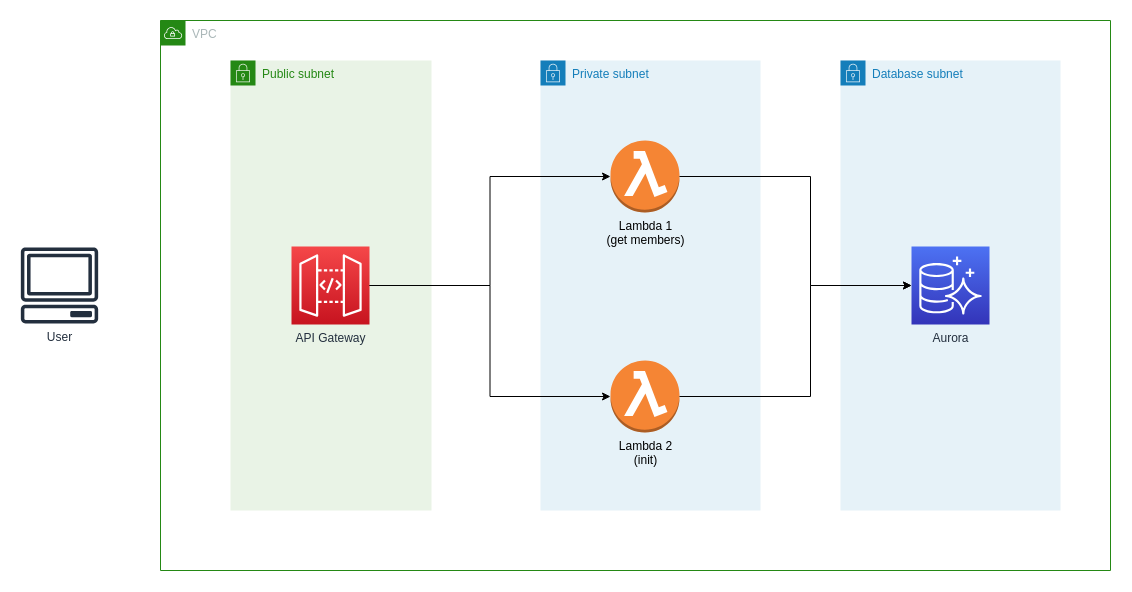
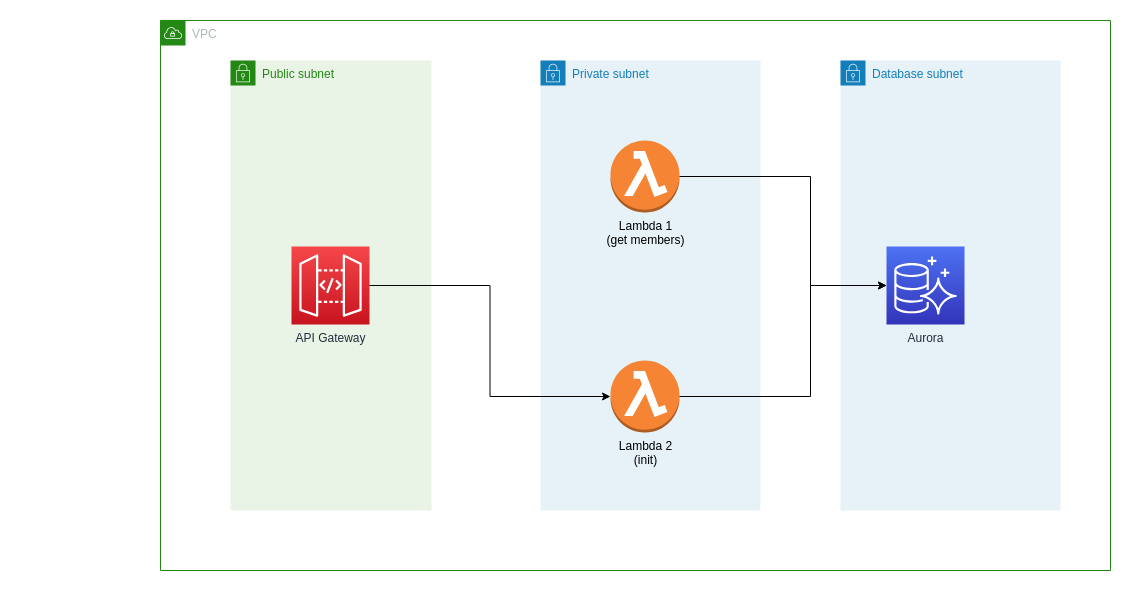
  <mxCell id="0" />
  <mxCell id="1" parent="0" />
  <mxCell id="2" value="VPC" style="points=[[0,0],[0.25,0],[0.5,0],[0.75,0],[1,0],[1,0.25],[1,0.5],[1,0.75],[1,1],[0.75,1],[0.5,1],[0.25,1],[0,1],[0,0.75],[0,0.5],[0,0.25]];outlineConnect=0;gradientColor=none;html=1;whiteSpace=wrap;fontSize=12;fontStyle=0;shape=mxgraph.aws4.group;grIcon=mxgraph.aws4.group_vpc;strokeColor=#248814;fillColor=none;verticalAlign=top;align=left;spacingLeft=30;fontColor=#AAB7B8;dashed=0;" parent="1" vertex="1"><mxGeometry x="160" y="20" width="950" height="550" as="geometry" /></mxCell>
  <mxCell id="3" value="Public subnet" style="points=[[0,0],[0.25,0],[0.5,0],[0.75,0],[1,0],[1,0.25],[1,0.5],[1,0.75],[1,1],[0.75,1],[0.5,1],[0.25,1],[0,1],[0,0.75],[0,0.5],[0,0.25]];outlineConnect=0;gradientColor=none;html=1;whiteSpace=wrap;fontSize=12;fontStyle=0;shape=mxgraph.aws4.group;grIcon=mxgraph.aws4.group_security_group;grStroke=0;strokeColor=#248814;fillColor=#E9F3E6;verticalAlign=top;align=left;spacingLeft=30;fontColor=#248814;dashed=0;" parent="1" vertex="1"><mxGeometry x="230" y="60" width="201" height="450" as="geometry" /></mxCell>
  <mxCell id="4" value="API Gateway" style="points=[[0,0,0],[0.25,0,0],[0.5,0,0],[0.75,0,0],[1,0,0],[0,1,0],[0.25,1,0],[0.5,1,0],[0.75,1,0],[1,1,0],[0,0.25,0],[0,0.5,0],[0,0.75,0],[1,0.25,0],[1,0.5,0],[1,0.75,0]];outlineConnect=0;fontColor=#232F3E;gradientColor=#F54749;gradientDirection=north;fillColor=#C7131F;strokeColor=#ffffff;dashed=0;verticalLabelPosition=bottom;verticalAlign=top;align=center;html=1;fontSize=12;fontStyle=0;aspect=fixed;shape=mxgraph.aws4.resourceIcon;resIcon=mxgraph.aws4.api_gateway;" parent="1" vertex="1"><mxGeometry x="291" y="246" width="78" height="78" as="geometry" /></mxCell>
- <mxCell id="5" value="User" style="outlineConnect=0;fontColor=#232F3E;gradientColor=none;fillColor=#232F3E;strokeColor=none;dashed=0;verticalLabelPosition=bottom;verticalAlign=top;align=center;html=1;fontSize=12;fontStyle=0;aspect=fixed;pointerEvents=1;shape=mxgraph.aws4.client;" parent="1" vertex="1"><mxGeometry x="20" y="247" width="78" height="76" as="geometry" /></mxCell>
  <mxCell id="6" value="Private subnet" style="points=[[0,0],[0.25,0],[0.5,0],[0.75,0],[1,0],[1,0.25],[1,0.5],[1,0.75],[1,1],[0.75,1],[0.5,1],[0.25,1],[0,1],[0,0.75],[0,0.5],[0,0.25]];outlineConnect=0;gradientColor=none;html=1;whiteSpace=wrap;fontSize=12;fontStyle=0;shape=mxgraph.aws4.group;grIcon=mxgraph.aws4.group_security_group;grStroke=0;strokeColor=#147EBA;fillColor=#E6F2F8;verticalAlign=top;align=left;spacingLeft=30;fontColor=#147EBA;dashed=0;" parent="1" vertex="1"><mxGeometry x="540" y="60" width="220" height="450" as="geometry" /></mxCell>
  <mxCell id="7" value="&lt;div&gt;Lambda 2&lt;br&gt;&lt;/div&gt;&lt;div&gt;(init)&lt;/div&gt;" style="outlineConnect=0;dashed=0;verticalLabelPosition=bottom;verticalAlign=top;align=center;html=1;shape=mxgraph.aws3.lambda_function;fillColor=#F58534;gradientColor=none;" parent="1" vertex="1"><mxGeometry x="610" y="360" width="69" height="72" as="geometry" /></mxCell>
  <mxCell id="8" value="&lt;div&gt;Lambda 1&lt;br&gt;&lt;/div&gt;&lt;div&gt;(get members)&lt;br&gt;&lt;/div&gt;" style="outlineConnect=0;dashed=0;verticalLabelPosition=bottom;verticalAlign=top;align=center;html=1;shape=mxgraph.aws3.lambda_function;fillColor=#F58534;gradientColor=none;" parent="1" vertex="1"><mxGeometry x="610" y="140" width="69" height="72" as="geometry" /></mxCell>
  <mxCell id="9" value="Database subnet" style="points=[[0,0],[0.25,0],[0.5,0],[0.75,0],[1,0],[1,0.25],[1,0.5],[1,0.75],[1,1],[0.75,1],[0.5,1],[0.25,1],[0,1],[0,0.75],[0,0.5],[0,0.25]];outlineConnect=0;gradientColor=none;html=1;whiteSpace=wrap;fontSize=12;fontStyle=0;shape=mxgraph.aws4.group;grIcon=mxgraph.aws4.group_security_group;grStroke=0;strokeColor=#147EBA;fillColor=#E6F2F8;verticalAlign=top;align=left;spacingLeft=30;fontColor=#147EBA;dashed=0;" parent="1" vertex="1"><mxGeometry x="840" y="60" width="220" height="450" as="geometry" /></mxCell>
- <mxCell id="10" value="Aurora" style="points=[[0,0,0],[0.25,0,0],[0.5,0,0],[0.75,0,0],[1,0,0],[0,1,0],[0.25,1,0],[0.5,1,0],[0.75,1,0],[1,1,0],[0,0.25,0],[0,0.5,0],[0,0.75,0],[1,0.25,0],[1,0.5,0],[1,0.75,0]];outlineConnect=0;fontColor=#232F3E;gradientColor=#4D72F3;gradientDirection=north;fillColor=#3334B9;strokeColor=#ffffff;dashed=0;verticalLabelPosition=bottom;verticalAlign=top;align=center;html=1;fontSize=12;fontStyle=0;aspect=fixed;shape=mxgraph.aws4.resourceIcon;resIcon=mxgraph.aws4.aurora;" parent="1" vertex="1"><mxGeometry x="911" y="246" width="78" height="78" as="geometry" /></mxCell>
+ <mxCell id="10" value="Aurora" style="points=[[0,0,0],[0.25,0,0],[0.5,0,0],[0.75,0,0],[1,0,0],[0,1,0],[0.25,1,0],[0.5,1,0],[0.75,1,0],[1,1,0],[0,0.25,0],[0,0.5,0],[0,0.75,0],[1,0.25,0],[1,0.5,0],[1,0.75,0]];outlineConnect=0;fontColor=#232F3E;gradientColor=#4D72F3;gradientDirection=north;fillColor=#3334B9;strokeColor=#ffffff;dashed=0;verticalLabelPosition=bottom;verticalAlign=top;align=center;html=1;fontSize=12;fontStyle=0;aspect=fixed;shape=mxgraph.aws4.resourceIcon;resIcon=mxgraph.aws4.aurora;" parent="1" vertex="1"><mxGeometry x="886" y="246" width="78" height="78" as="geometry" /></mxCell>
  <mxCell id="11" style="edgeStyle=orthogonalEdgeStyle;rounded=0;orthogonalLoop=1;jettySize=auto;html=1;exitX=1;exitY=0.5;exitDx=0;exitDy=0;exitPerimeter=0;entryX=0;entryY=0.5;entryDx=0;entryDy=0;entryPerimeter=0;" parent="1" source="8" target="10" edge="1"><mxGeometry relative="1" as="geometry"><Array as="points"><mxPoint x="810" y="176" /><mxPoint x="810" y="285" /></Array></mxGeometry></mxCell>
  <mxCell id="12" style="edgeStyle=orthogonalEdgeStyle;rounded=0;orthogonalLoop=1;jettySize=auto;html=1;exitX=1;exitY=0.5;exitDx=0;exitDy=0;exitPerimeter=0;entryX=0;entryY=0.5;entryDx=0;entryDy=0;entryPerimeter=0;" parent="1" source="7" target="10" edge="1"><mxGeometry relative="1" as="geometry"><mxPoint x="910" y="290" as="targetPoint" /><Array as="points"><mxPoint x="810" y="396" /><mxPoint x="810" y="285" /></Array></mxGeometry></mxCell>
  <mxCell id="13" style="edgeStyle=orthogonalEdgeStyle;rounded=0;orthogonalLoop=1;jettySize=auto;html=1;exitX=1;exitY=0.5;exitDx=0;exitDy=0;exitPerimeter=0;entryX=0;entryY=0.5;entryDx=0;entryDy=0;entryPerimeter=0;" parent="1" source="4" target="7" edge="1"><mxGeometry relative="1" as="geometry" /></mxCell>
- <mxCell id="14" style="edgeStyle=orthogonalEdgeStyle;rounded=0;orthogonalLoop=1;jettySize=auto;html=1;exitX=1;exitY=0.5;exitDx=0;exitDy=0;exitPerimeter=0;entryX=0;entryY=0.5;entryDx=0;entryDy=0;entryPerimeter=0;" parent="1" source="4" target="8" edge="1"><mxGeometry relative="1" as="geometry" /></mxCell>
